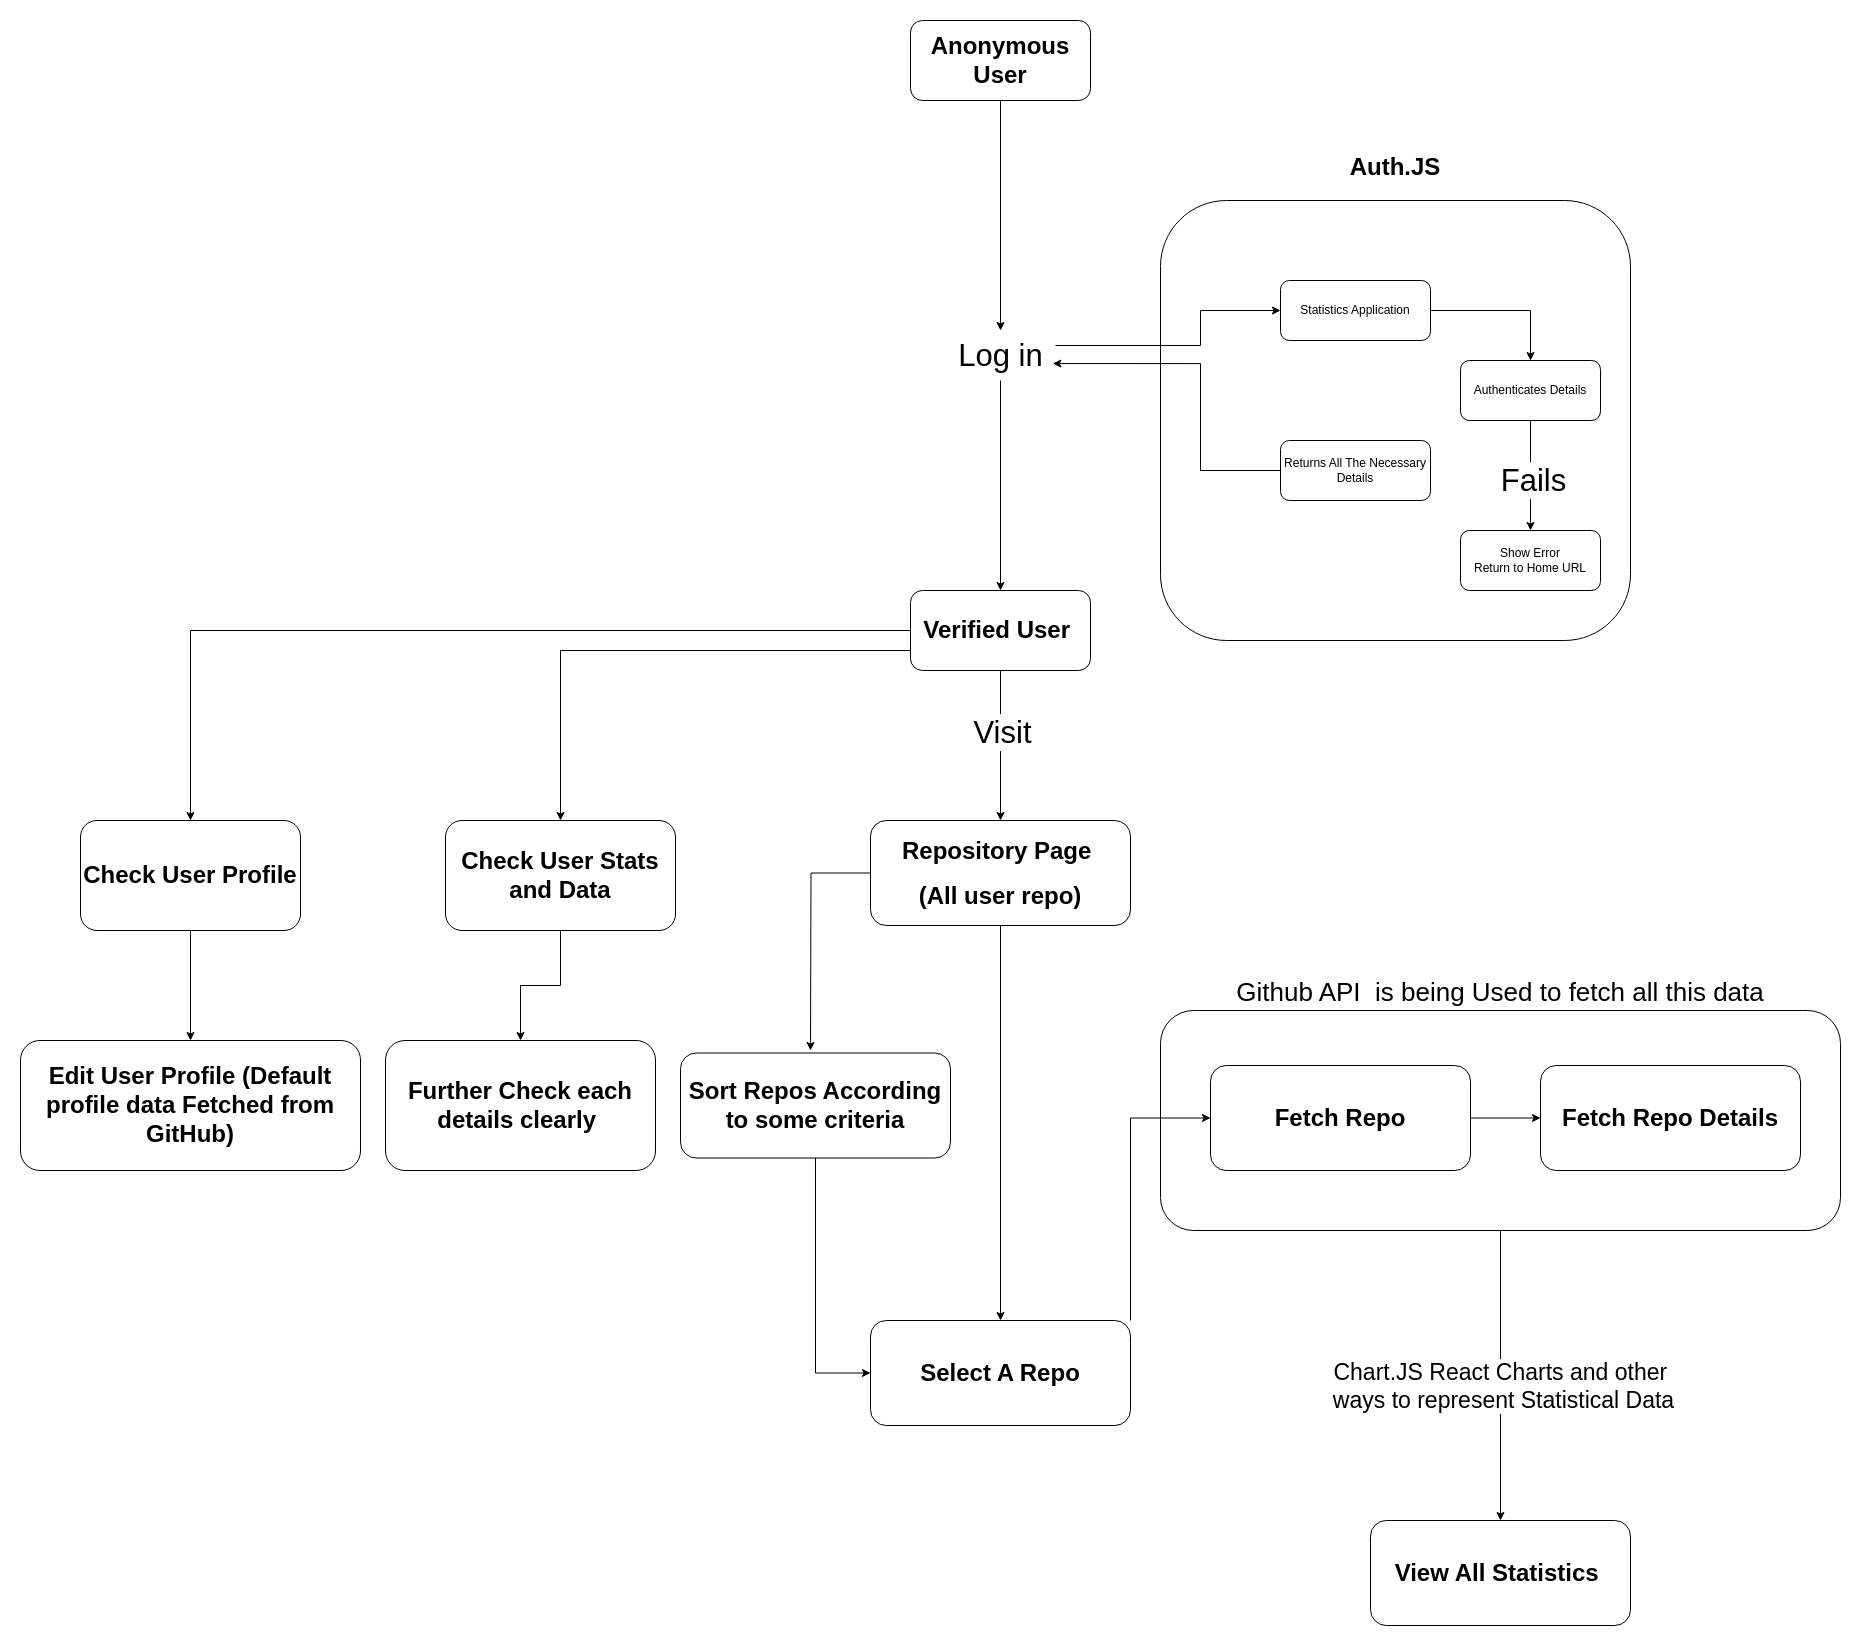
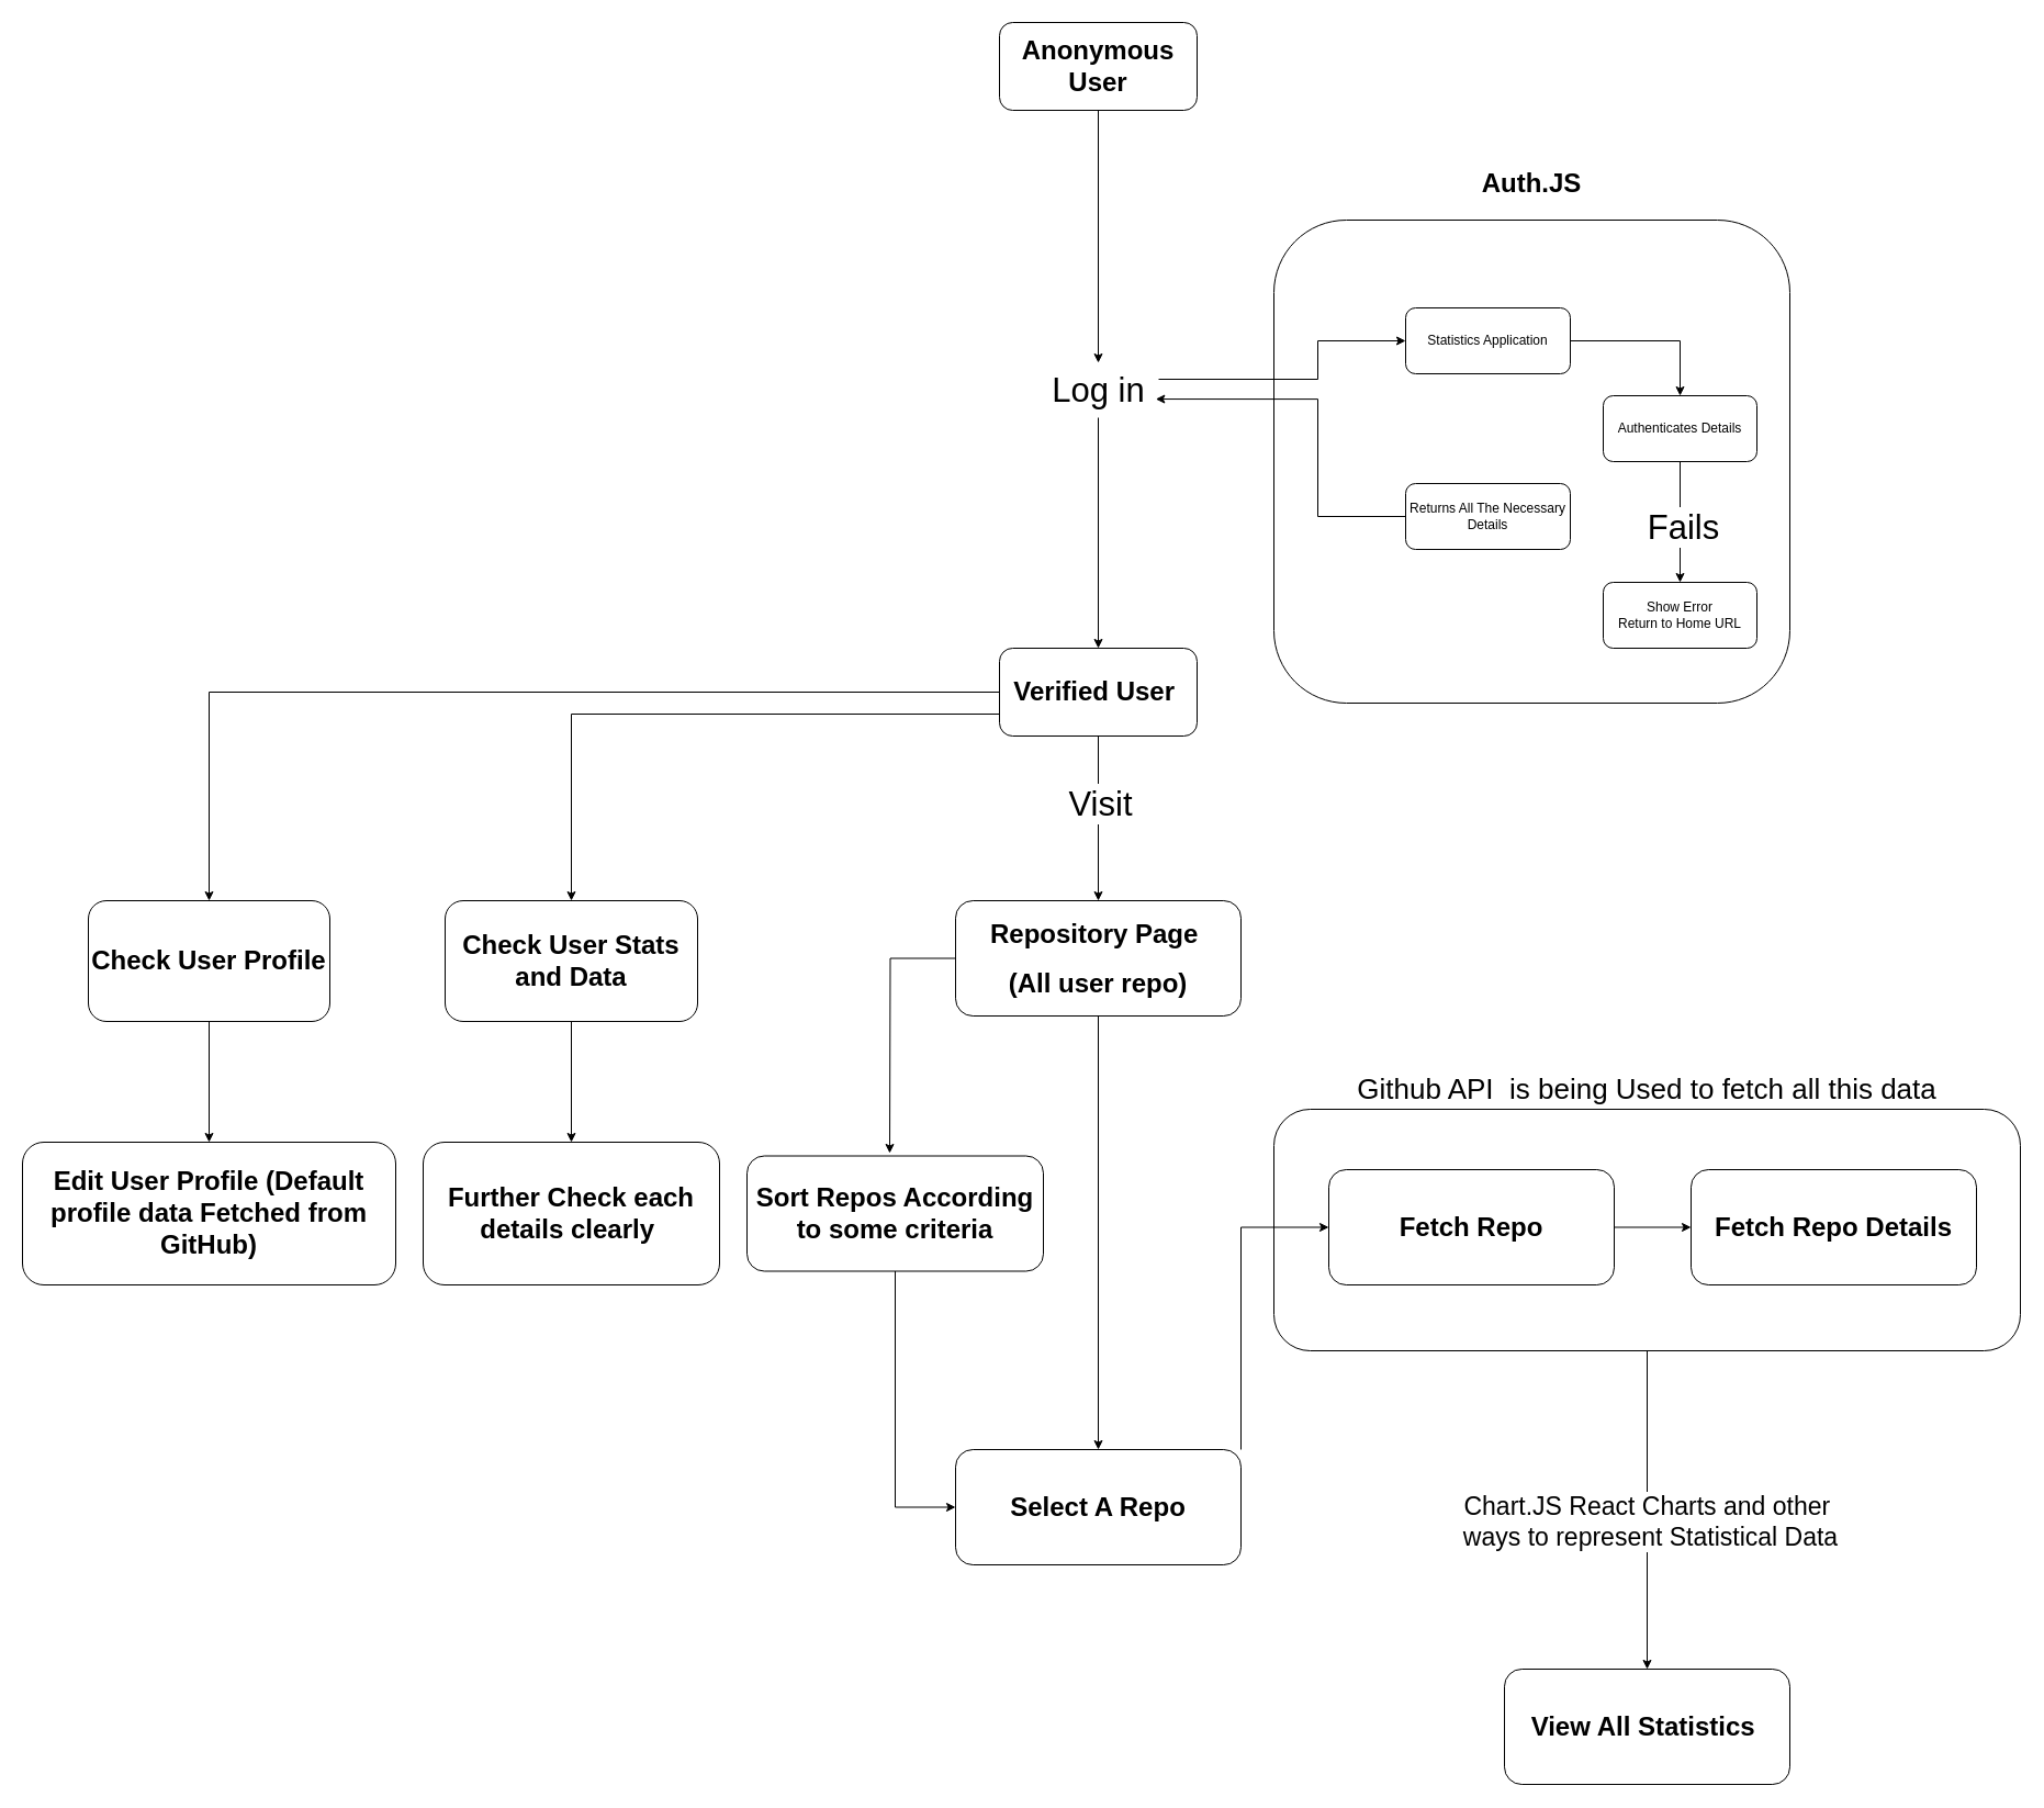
  <mxCell id="0" />
  <mxCell id="1" parent="0" />
  <mxCell id="2" style="edgeStyle=orthogonalEdgeStyle;rounded=0;orthogonalLoop=1;jettySize=auto;html=1;" edge="1" parent="1" source="4" target="37"><mxGeometry relative="1" as="geometry" /></mxCell>
  <mxCell id="3" value="&lt;font style=&quot;font-size: 23px;&quot;&gt;Chart.JS React Charts and other&amp;nbsp;&lt;/font&gt;&lt;div&gt;&lt;font style=&quot;font-size: 23px;&quot;&gt;ways to represent Statistical Data&lt;/font&gt;&lt;/div&gt;" style="edgeLabel;html=1;align=center;verticalAlign=middle;resizable=0;points=[];" vertex="1" connectable="0" parent="2"><mxGeometry x="0.066" y="2" relative="1" as="geometry"><mxPoint as="offset" /></mxGeometry></mxCell>
  <mxCell id="4" value="&lt;font style=&quot;font-size: 26px;&quot;&gt;Github API&amp;nbsp; is being Used to fetch all this data&lt;/font&gt;" style="rounded=1;whiteSpace=wrap;html=1;labelPosition=center;verticalLabelPosition=top;align=center;verticalAlign=bottom;" vertex="1" parent="1"><mxGeometry x="1160" y="1010" width="680" height="220" as="geometry" /></mxCell>
  <mxCell id="5" value="&lt;h1 style=&quot;padding-bottom: 0px;&quot;&gt;Auth.JS&lt;/h1&gt;" style="rounded=1;whiteSpace=wrap;html=1;verticalAlign=bottom;labelPosition=center;verticalLabelPosition=top;align=center;" vertex="1" parent="1"><mxGeometry x="1160" y="200" width="470" height="440" as="geometry" /></mxCell>
  <mxCell id="6" value="&lt;h1&gt;&lt;b&gt;Anonymous User&lt;/b&gt;&lt;/h1&gt;" style="rounded=1;whiteSpace=wrap;html=1;" vertex="1" parent="1"><mxGeometry x="910" y="20" width="180" height="80" as="geometry" /></mxCell>
  <mxCell id="7" value="" style="edgeStyle=orthogonalEdgeStyle;rounded=0;orthogonalLoop=1;jettySize=auto;html=1;" edge="1" parent="1" source="11" target="25"><mxGeometry relative="1" as="geometry" /></mxCell>
  <mxCell id="8" style="edgeStyle=orthogonalEdgeStyle;rounded=0;orthogonalLoop=1;jettySize=auto;html=1;exitX=0;exitY=0.75;exitDx=0;exitDy=0;entryX=0.5;entryY=0;entryDx=0;entryDy=0;" edge="1" parent="1" source="11" target="27"><mxGeometry relative="1" as="geometry" /></mxCell>
  <mxCell id="9" value="" style="edgeStyle=orthogonalEdgeStyle;rounded=0;orthogonalLoop=1;jettySize=auto;html=1;" edge="1" parent="1" source="11" target="32"><mxGeometry relative="1" as="geometry" /></mxCell>
  <mxCell id="10" value="Visit" style="edgeLabel;html=1;align=center;verticalAlign=middle;resizable=0;points=[];fontSize=31;" vertex="1" connectable="0" parent="9"><mxGeometry x="-0.181" y="1" relative="1" as="geometry"><mxPoint as="offset" /></mxGeometry></mxCell>
  <mxCell id="11" value="&lt;h1&gt;&lt;b&gt;Verified User&amp;nbsp;&lt;/b&gt;&lt;/h1&gt;" style="rounded=1;whiteSpace=wrap;html=1;" vertex="1" parent="1"><mxGeometry x="910" y="590" width="180" height="80" as="geometry" /></mxCell>
  <mxCell id="12" value="" style="edgeStyle=orthogonalEdgeStyle;rounded=0;orthogonalLoop=1;jettySize=auto;html=1;entryX=0.5;entryY=0;entryDx=0;entryDy=0;" edge="1" parent="1" source="6" target="15"><mxGeometry relative="1" as="geometry"><mxPoint x="1170" y="280" as="sourcePoint" /><mxPoint x="1170" y="420" as="targetPoint" /><Array as="points" /></mxGeometry></mxCell>
  <mxCell id="13" style="edgeStyle=orthogonalEdgeStyle;rounded=0;orthogonalLoop=1;jettySize=auto;html=1;entryX=0.5;entryY=0;entryDx=0;entryDy=0;" edge="1" parent="1" source="15" target="11"><mxGeometry relative="1" as="geometry" /></mxCell>
  <mxCell id="14" value="" style="edgeStyle=orthogonalEdgeStyle;rounded=0;orthogonalLoop=1;jettySize=auto;html=1;" edge="1" parent="1" source="15" target="17"><mxGeometry relative="1" as="geometry"><Array as="points"><mxPoint x="1200" y="345" /><mxPoint x="1200" y="310" /></Array></mxGeometry></mxCell>
  <mxCell id="15" value="Log in" style="text;html=1;align=center;verticalAlign=middle;resizable=0;points=[];autosize=1;strokeColor=none;fillColor=none;fontSize=31;" vertex="1" parent="1"><mxGeometry x="945" y="330" width="110" height="50" as="geometry" /></mxCell>
  <mxCell id="16" value="" style="edgeStyle=orthogonalEdgeStyle;rounded=0;orthogonalLoop=1;jettySize=auto;html=1;" edge="1" parent="1" source="17" target="20"><mxGeometry relative="1" as="geometry" /></mxCell>
  <mxCell id="17" value="Statistics Application" style="rounded=1;whiteSpace=wrap;html=1;" vertex="1" parent="1"><mxGeometry x="1280" y="280" width="150" height="60" as="geometry" /></mxCell>
  <mxCell id="18" value="" style="edgeStyle=orthogonalEdgeStyle;rounded=0;orthogonalLoop=1;jettySize=auto;html=1;" edge="1" parent="1" source="20" target="23"><mxGeometry relative="1" as="geometry" /></mxCell>
  <mxCell id="19" value="Fails" style="edgeLabel;html=1;align=center;verticalAlign=middle;resizable=0;points=[];fontSize=31;" vertex="1" connectable="0" parent="18"><mxGeometry x="0.077" y="2" relative="1" as="geometry"><mxPoint as="offset" /></mxGeometry></mxCell>
  <mxCell id="20" value="Authenticates Details" style="rounded=1;whiteSpace=wrap;html=1;" vertex="1" parent="1"><mxGeometry x="1460" y="360" width="140" height="60" as="geometry" /></mxCell>
  <mxCell id="21" value="Returns All The Necessary Details" style="rounded=1;whiteSpace=wrap;html=1;" vertex="1" parent="1"><mxGeometry x="1280" y="440" width="150" height="60" as="geometry" /></mxCell>
  <mxCell id="22" style="edgeStyle=orthogonalEdgeStyle;rounded=0;orthogonalLoop=1;jettySize=auto;html=1;entryX=0.976;entryY=0.661;entryDx=0;entryDy=0;entryPerimeter=0;" edge="1" parent="1" source="21" target="15"><mxGeometry relative="1" as="geometry"><Array as="points"><mxPoint x="1200" y="470" /><mxPoint x="1200" y="363" /></Array></mxGeometry></mxCell>
  <mxCell id="23" value="Show Error&lt;div&gt;Return to Home URL&lt;/div&gt;" style="rounded=1;whiteSpace=wrap;html=1;" vertex="1" parent="1"><mxGeometry x="1460" y="530" width="140" height="60" as="geometry" /></mxCell>
  <mxCell id="24" value="" style="edgeStyle=orthogonalEdgeStyle;rounded=0;orthogonalLoop=1;jettySize=auto;html=1;" edge="1" parent="1" source="25" target="29"><mxGeometry relative="1" as="geometry" /></mxCell>
  <mxCell id="25" value="&lt;h1&gt;&lt;b&gt;Check User Profile&lt;/b&gt;&lt;/h1&gt;" style="rounded=1;whiteSpace=wrap;html=1;" vertex="1" parent="1"><mxGeometry x="80" y="820" width="220" height="110" as="geometry" /></mxCell>
  <mxCell id="26" value="" style="edgeStyle=orthogonalEdgeStyle;rounded=0;orthogonalLoop=1;jettySize=auto;html=1;" edge="1" parent="1" source="27" target="28"><mxGeometry relative="1" as="geometry" /></mxCell>
- <mxCell id="27" value="&lt;h1&gt;Check User Stats and Data&lt;/h1&gt;" style="rounded=1;whiteSpace=wrap;html=1;" vertex="1" parent="1"><mxGeometry x="445" y="820" width="230" height="110" as="geometry" /></mxCell>
+ <mxCell id="27" value="&lt;h1&gt;Check User Stats and Data&lt;/h1&gt;" style="rounded=1;whiteSpace=wrap;html=1;" vertex="1" parent="1"><mxGeometry x="405" y="820" width="230" height="110" as="geometry" /></mxCell>
  <mxCell id="28" value="&lt;h1&gt;Further Check each details clearly&amp;nbsp;&lt;/h1&gt;" style="rounded=1;whiteSpace=wrap;html=1;" vertex="1" parent="1"><mxGeometry x="385" y="1040" width="270" height="130" as="geometry" /></mxCell>
  <mxCell id="29" value="&lt;h1&gt;&lt;b&gt;Edit User Profile (Default profile data Fetched from GitHub)&lt;/b&gt;&lt;/h1&gt;" style="rounded=1;whiteSpace=wrap;html=1;" vertex="1" parent="1"><mxGeometry x="20" y="1040" width="340" height="130" as="geometry" /></mxCell>
  <mxCell id="30" style="edgeStyle=orthogonalEdgeStyle;rounded=0;orthogonalLoop=1;jettySize=auto;html=1;" edge="1" parent="1" source="32"><mxGeometry relative="1" as="geometry"><mxPoint x="810" y="1050" as="targetPoint" /></mxGeometry></mxCell>
  <mxCell id="31" value="" style="edgeStyle=orthogonalEdgeStyle;rounded=0;orthogonalLoop=1;jettySize=auto;html=1;" edge="1" parent="1" source="32" target="36"><mxGeometry relative="1" as="geometry" /></mxCell>
  <mxCell id="32" value="&lt;h1&gt;Repository Page&amp;nbsp;&lt;/h1&gt;&lt;h1&gt;(All user repo)&lt;/h1&gt;" style="rounded=1;whiteSpace=wrap;html=1;" vertex="1" parent="1"><mxGeometry x="870" y="820" width="260" height="105" as="geometry" /></mxCell>
  <mxCell id="33" style="edgeStyle=orthogonalEdgeStyle;rounded=0;orthogonalLoop=1;jettySize=auto;html=1;entryX=0;entryY=0.5;entryDx=0;entryDy=0;" edge="1" parent="1" source="34" target="36"><mxGeometry relative="1" as="geometry" /></mxCell>
  <mxCell id="34" value="&lt;h1&gt;Sort Repos According to some criteria&lt;/h1&gt;" style="rounded=1;whiteSpace=wrap;html=1;" vertex="1" parent="1"><mxGeometry x="680" y="1052.5" width="270" height="105" as="geometry" /></mxCell>
  <mxCell id="35" style="edgeStyle=orthogonalEdgeStyle;rounded=0;orthogonalLoop=1;jettySize=auto;html=1;exitX=1;exitY=0;exitDx=0;exitDy=0;entryX=0;entryY=0.5;entryDx=0;entryDy=0;" edge="1" parent="1" source="36" target="39"><mxGeometry relative="1" as="geometry" /></mxCell>
  <mxCell id="36" value="&lt;h1&gt;Select A Repo&lt;/h1&gt;" style="rounded=1;whiteSpace=wrap;html=1;" vertex="1" parent="1"><mxGeometry x="870" y="1320" width="260" height="105" as="geometry" /></mxCell>
  <mxCell id="37" value="&lt;h1&gt;View All Statistics&amp;nbsp;&lt;/h1&gt;" style="rounded=1;whiteSpace=wrap;html=1;" vertex="1" parent="1"><mxGeometry x="1370" y="1520" width="260" height="105" as="geometry" /></mxCell>
  <mxCell id="38" value="" style="edgeStyle=orthogonalEdgeStyle;rounded=0;orthogonalLoop=1;jettySize=auto;html=1;" edge="1" parent="1" source="39" target="40"><mxGeometry relative="1" as="geometry" /></mxCell>
  <mxCell id="39" value="&lt;h1&gt;Fetch Repo&lt;/h1&gt;" style="rounded=1;whiteSpace=wrap;html=1;" vertex="1" parent="1"><mxGeometry x="1210" y="1065" width="260" height="105" as="geometry" /></mxCell>
  <mxCell id="40" value="&lt;h1&gt;Fetch Repo Details&lt;/h1&gt;" style="rounded=1;whiteSpace=wrap;html=1;" vertex="1" parent="1"><mxGeometry x="1540" y="1065" width="260" height="105" as="geometry" /></mxCell>
